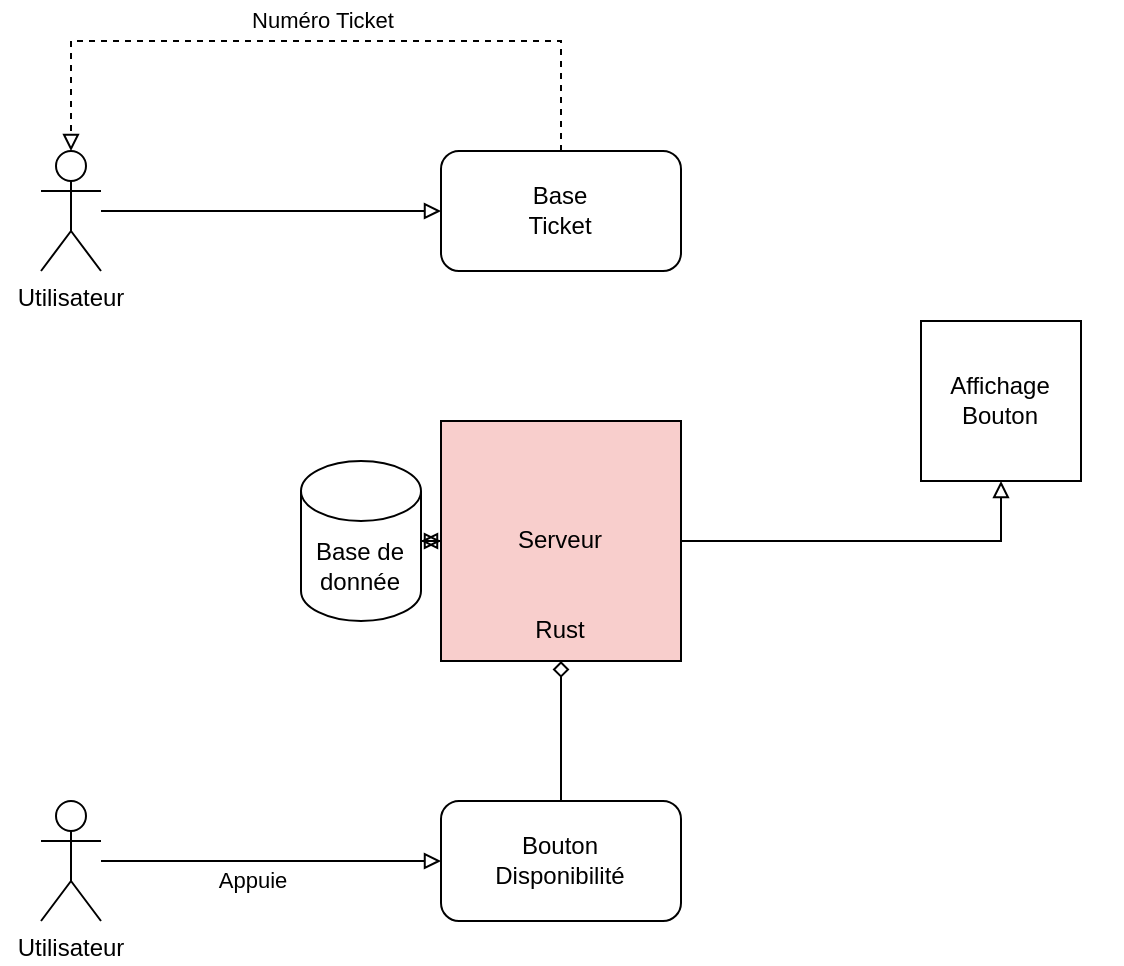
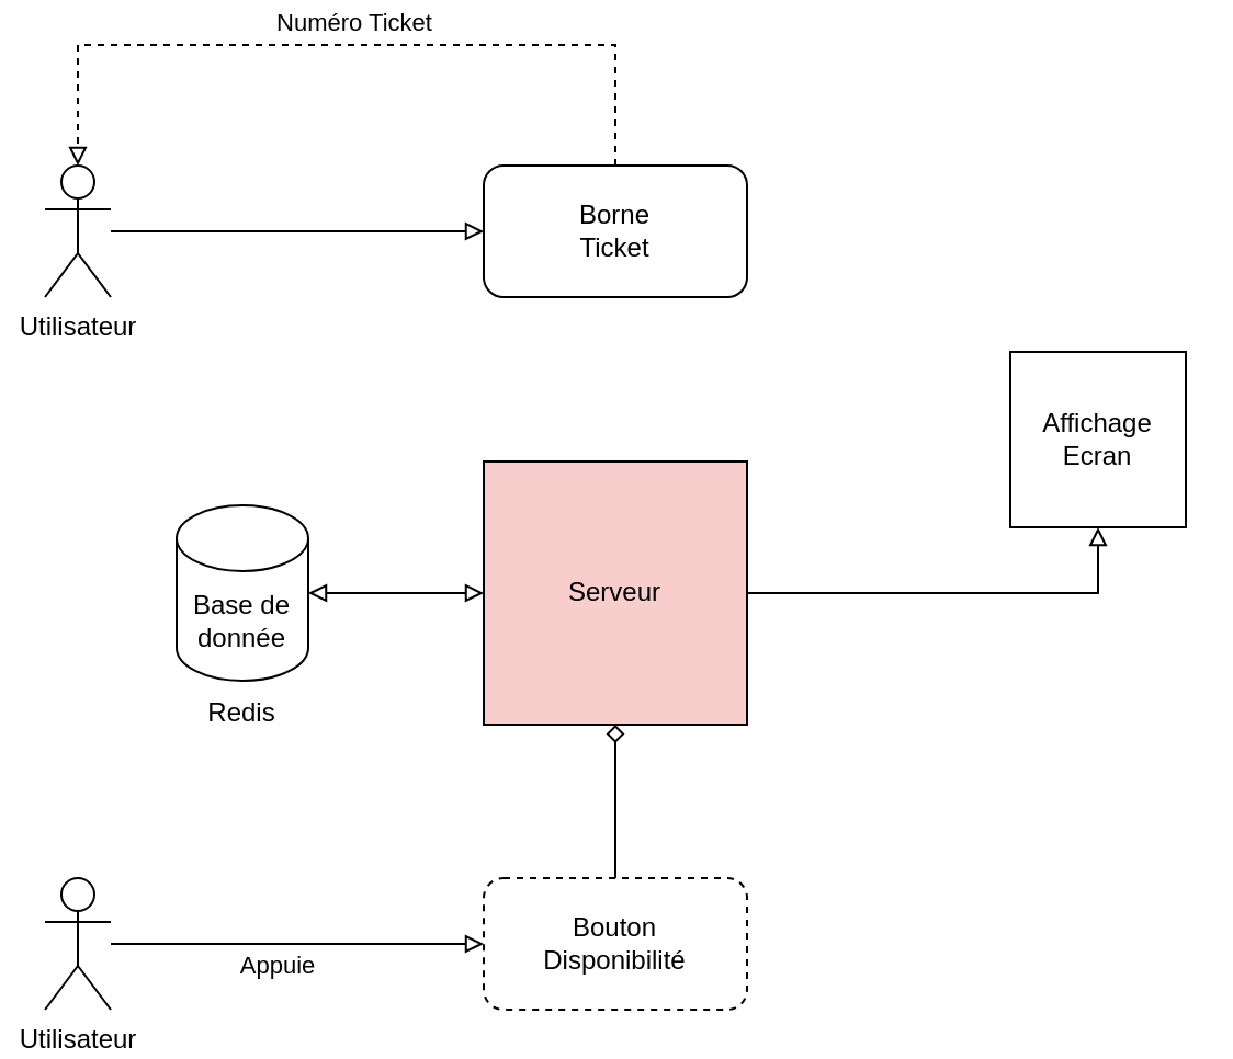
  <mxCell id="0" />
  <mxCell id="1" parent="0" />
  <mxCell id="2" style="edgeStyle=orthogonalEdgeStyle;rounded=0;orthogonalLoop=1;jettySize=auto;html=1;entryX=0;entryY=0.5;entryDx=0;entryDy=0;endArrow=block;endFill=0;" parent="1" source="3" target="5" edge="1"><mxGeometry relative="1" as="geometry" /></mxCell>
  <mxCell id="3" value="Utilisateur" style="shape=umlActor;verticalLabelPosition=bottom;verticalAlign=top;html=1;outlineConnect=0;" parent="1" vertex="1"><mxGeometry x="20" y="75" width="30" height="60" as="geometry" /></mxCell>
  <mxCell id="4" value="Numéro Ticket" style="edgeStyle=orthogonalEdgeStyle;rounded=0;orthogonalLoop=1;jettySize=auto;html=1;entryX=0.5;entryY=0;entryDx=0;entryDy=0;entryPerimeter=0;endArrow=block;endFill=0;dashed=1;exitX=0.5;exitY=0;exitDx=0;exitDy=0;" parent="1" source="5" target="3" edge="1"><mxGeometry x="-0.018" y="-10" relative="1" as="geometry"><Array as="points"><mxPoint x="280" y="20" /><mxPoint x="35" y="20" /></Array><mxPoint as="offset" /></mxGeometry></mxCell>
- <mxCell id="5" value="Base&lt;br&gt;Ticket" style="rounded=1;whiteSpace=wrap;html=1;" parent="1" vertex="1"><mxGeometry x="220" y="75" width="120" height="60" as="geometry" /></mxCell>
+ <mxCell id="5" value="Borne&lt;br&gt;Ticket" style="rounded=1;whiteSpace=wrap;html=1;" parent="1" vertex="1"><mxGeometry x="220" y="75" width="120" height="60" as="geometry" /></mxCell>
  <mxCell id="6" style="edgeStyle=orthogonalEdgeStyle;rounded=0;orthogonalLoop=1;jettySize=auto;html=1;entryX=0;entryY=0.5;entryDx=0;entryDy=0;endArrow=block;endFill=0;startArrow=block;startFill=0;" parent="1" source="7" target="13" edge="1"><mxGeometry relative="1" as="geometry" /></mxCell>
- <mxCell id="7" value="Base de donnée" style="shape=cylinder3;whiteSpace=wrap;html=1;boundedLbl=1;backgroundOutline=1;size=15;" parent="1" vertex="1"><mxGeometry x="150" y="230" width="60" height="80" as="geometry" /></mxCell>
+ <mxCell id="7" value="Base de donnée" style="shape=cylinder3;whiteSpace=wrap;html=1;boundedLbl=1;backgroundOutline=1;size=15;" parent="1" vertex="1"><mxGeometry x="80" y="230" width="60" height="80" as="geometry" /></mxCell>
  <mxCell id="8" value="Appuie" style="edgeStyle=orthogonalEdgeStyle;rounded=0;orthogonalLoop=1;jettySize=auto;html=1;entryX=0;entryY=0.5;entryDx=0;entryDy=0;endArrow=block;endFill=0;" parent="1" source="9" target="11" edge="1"><mxGeometry x="-0.111" y="-10" relative="1" as="geometry"><mxPoint as="offset" /></mxGeometry></mxCell>
  <mxCell id="9" value="Utilisateur" style="shape=umlActor;verticalLabelPosition=bottom;verticalAlign=top;html=1;outlineConnect=0;" parent="1" vertex="1"><mxGeometry x="20" y="400" width="30" height="60" as="geometry" /></mxCell>
  <mxCell id="10" style="edgeStyle=orthogonalEdgeStyle;rounded=0;orthogonalLoop=1;jettySize=auto;html=1;entryX=0.5;entryY=1;entryDx=0;entryDy=0;endArrow=diamond;endFill=0;" parent="1" source="11" target="13" edge="1"><mxGeometry relative="1" as="geometry" /></mxCell>
- <mxCell id="11" value="Bouton&lt;br&gt;Disponibilité" style="rounded=1;whiteSpace=wrap;html=1;" parent="1" vertex="1"><mxGeometry x="220" y="400" width="120" height="60" as="geometry" /></mxCell>
+ <mxCell id="11" value="Bouton&lt;br&gt;Disponibilité" style="rounded=1;whiteSpace=wrap;html=1;dashed=1;" parent="1" vertex="1"><mxGeometry x="220" y="400" width="120" height="60" as="geometry" /></mxCell>
  <mxCell id="12" style="edgeStyle=orthogonalEdgeStyle;rounded=0;orthogonalLoop=1;jettySize=auto;html=1;entryX=0.5;entryY=1;entryDx=0;entryDy=0;startArrow=none;startFill=0;endArrow=block;endFill=0;" parent="1" source="13" target="14" edge="1"><mxGeometry relative="1" as="geometry" /></mxCell>
  <mxCell id="13" value="Serveur" style="whiteSpace=wrap;html=1;aspect=fixed;fillColor=#f8cecc;" parent="1" vertex="1"><mxGeometry x="220" y="210" width="120" height="120" as="geometry" /></mxCell>
- <mxCell id="14" value="Affichage&lt;br&gt;Bouton" style="whiteSpace=wrap;html=1;aspect=fixed;" parent="1" vertex="1"><mxGeometry x="460" y="160" width="80" height="80" as="geometry" /></mxCell>
- <mxCell id="16" value="Rust" style="text;html=1;strokeColor=none;fillColor=none;align=center;verticalAlign=middle;whiteSpace=wrap;rounded=0;" vertex="1" parent="1"><mxGeometry x="250" y="300" width="60" height="30" as="geometry" /></mxCell>
+ <mxCell id="14" value="Affichage&lt;br&gt;Ecran" style="whiteSpace=wrap;html=1;aspect=fixed;" parent="1" vertex="1"><mxGeometry x="460" y="160" width="80" height="80" as="geometry" /></mxCell>
+ <mxCell id="15" value="Redis" style="text;html=1;strokeColor=none;fillColor=none;align=center;verticalAlign=middle;whiteSpace=wrap;rounded=0;" vertex="1" parent="1"><mxGeometry x="80" y="310" width="60" height="30" as="geometry" /></mxCell>
